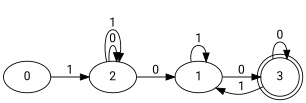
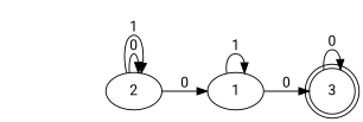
  digraph {
    fontname=Roboto
    rankdir=LR
    node [fontname=Roboto]
    edge [fontname=Roboto]
-   n1 [label=0]
    n2 [label=2]
    n3 [label=1]
    n4 [label=3 shape=doublecircle]
-   n1 -> n2 [label=1]
    n2 -> n2 [label=0]
    n2 -> n2 [label=1]
    n2 -> n3 [label=0]
    n3 -> n3 [label=1]
    n3 -> n4 [label=0]
-   n4 -> n3 [label=1]
    n4 -> n4 [label=0]
  }
